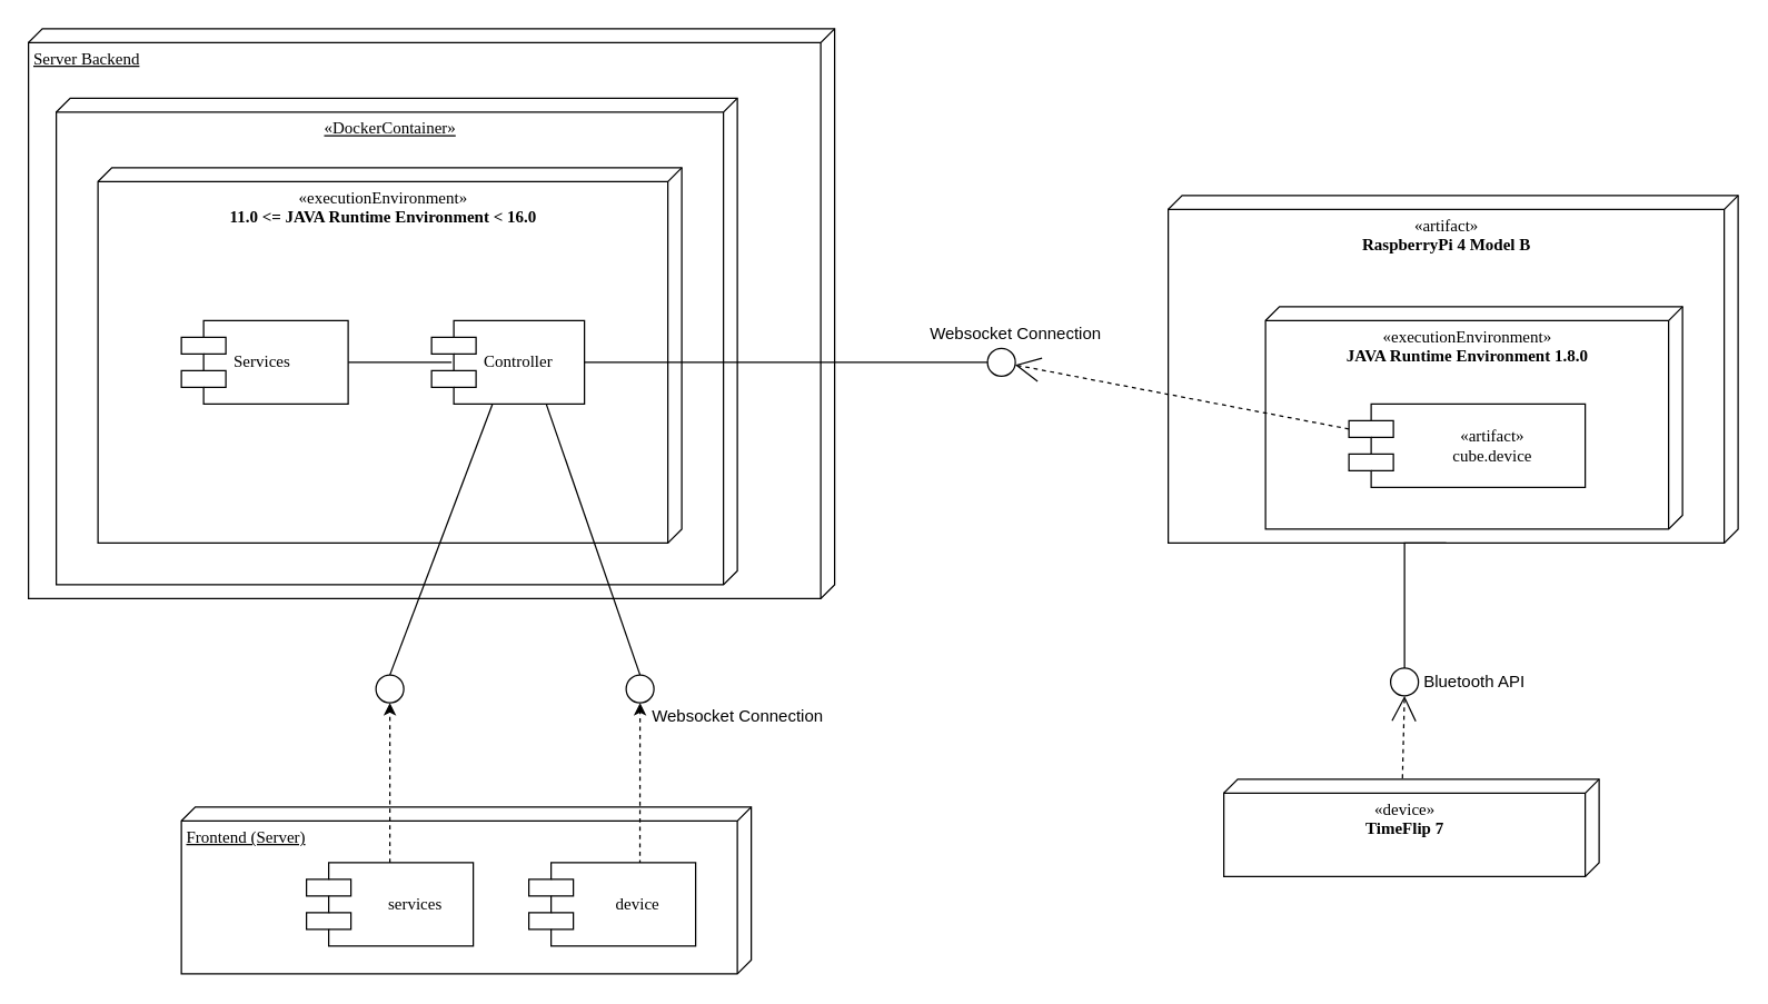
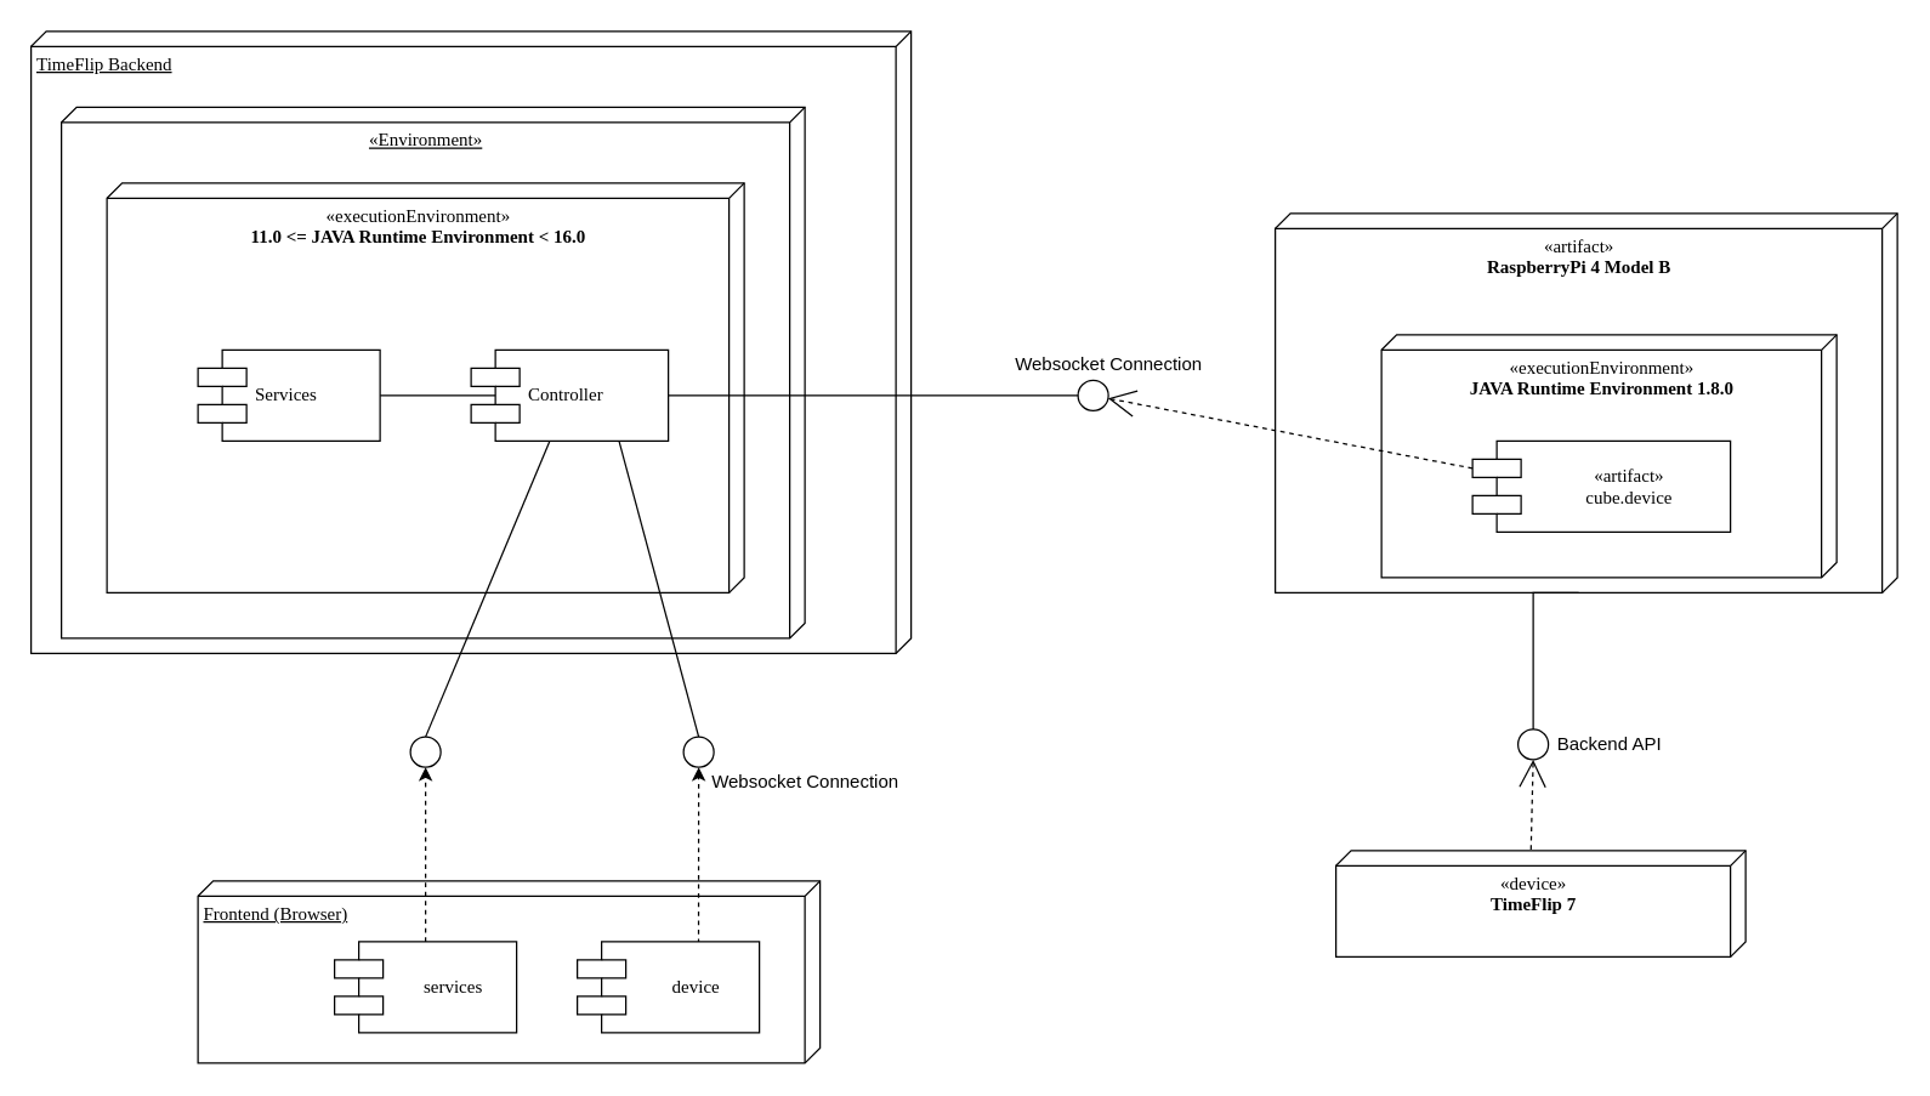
  <mxCell id="0" />
  <mxCell id="1" parent="0" />
  <mxCell id="2" value="&lt;div&gt;&lt;span&gt;«artifact»&lt;/span&gt;&lt;/div&gt;&lt;div&gt;&lt;span&gt;&lt;b&gt;RaspberryPi 4 Model B&lt;/b&gt;&lt;/span&gt;&lt;/div&gt;" style="verticalAlign=top;align=center;spacingTop=8;spacingLeft=2;spacingRight=12;shape=cube;size=10;direction=south;fontStyle=0;html=1;rounded=0;shadow=0;comic=0;labelBackgroundColor=none;strokeWidth=1;fontFamily=Verdana;fontSize=12" parent="1" vertex="1"><mxGeometry x="840" y="140" width="410" height="250" as="geometry" /></mxCell>
  <mxCell id="3" value="&lt;div&gt;«device»&lt;/div&gt;&lt;div&gt;&lt;b&gt;TimeFlip 7&lt;/b&gt;&lt;/div&gt;" style="verticalAlign=top;align=center;spacingTop=8;spacingLeft=2;spacingRight=12;shape=cube;size=10;direction=south;fontStyle=0;html=1;rounded=0;shadow=0;comic=0;labelBackgroundColor=none;strokeWidth=1;fontFamily=Verdana;fontSize=12" parent="1" vertex="1"><mxGeometry x="880" y="560" width="270" height="70" as="geometry" /></mxCell>
  <mxCell id="4" value="" style="ellipse;whiteSpace=wrap;html=1;rounded=0;shadow=0;comic=0;labelBackgroundColor=none;strokeWidth=1;fontFamily=Verdana;fontSize=12;align=center;" parent="1" vertex="1"><mxGeometry x="710" y="250" width="20" height="20" as="geometry" /></mxCell>
  <mxCell id="5" value="" style="ellipse;whiteSpace=wrap;html=1;rounded=0;shadow=0;comic=0;labelBackgroundColor=none;strokeWidth=1;fontFamily=Verdana;fontSize=12;align=center;" parent="1" vertex="1"><mxGeometry x="1000" y="480" width="20" height="20" as="geometry" /></mxCell>
  <mxCell id="6" style="rounded=0;html=1;dashed=1;labelBackgroundColor=none;startArrow=none;startFill=0;startSize=8;endArrow=open;endFill=0;endSize=16;fontFamily=Verdana;fontSize=12;exitX=-0.01;exitY=0.524;exitDx=0;exitDy=0;exitPerimeter=0;entryX=0.5;entryY=1;entryDx=0;entryDy=0;" parent="1" source="3" target="5" edge="1"><mxGeometry relative="1" as="geometry"><mxPoint x="960" y="630" as="sourcePoint" /><mxPoint x="951" y="530" as="targetPoint" /></mxGeometry></mxCell>
  <mxCell id="7" style="edgeStyle=elbowEdgeStyle;rounded=0;html=1;labelBackgroundColor=none;startArrow=none;startFill=0;startSize=8;endArrow=none;endFill=0;endSize=16;fontFamily=Verdana;fontSize=12;entryX=0;entryY=0;entryDx=250;entryDy=210;entryPerimeter=0;exitX=0.5;exitY=0;exitDx=0;exitDy=0;" parent="1" source="5" target="2" edge="1"><mxGeometry relative="1" as="geometry"><mxPoint x="1010" y="470" as="sourcePoint" /><mxPoint x="870" y="250" as="targetPoint" /><Array as="points"><mxPoint x="1010" y="420" /></Array></mxGeometry></mxCell>
- <mxCell id="8" value="Frontend (Server)" style="verticalAlign=top;align=left;spacingTop=8;spacingLeft=2;spacingRight=12;shape=cube;size=10;direction=south;fontStyle=4;html=1;rounded=0;shadow=0;comic=0;labelBackgroundColor=none;strokeWidth=1;fontFamily=Verdana;fontSize=12" vertex="1" parent="1"><mxGeometry x="130" y="580" width="410" height="120" as="geometry" /></mxCell>
+ <mxCell id="8" value="Frontend (Browser)" style="verticalAlign=top;align=left;spacingTop=8;spacingLeft=2;spacingRight=12;shape=cube;size=10;direction=south;fontStyle=4;html=1;rounded=0;shadow=0;comic=0;labelBackgroundColor=none;strokeWidth=1;fontFamily=Verdana;fontSize=12" vertex="1" parent="1"><mxGeometry x="130" y="580" width="410" height="120" as="geometry" /></mxCell>
  <mxCell id="9" style="edgeStyle=none;rounded=0;orthogonalLoop=1;jettySize=auto;html=1;entryX=0.5;entryY=1;entryDx=0;entryDy=0;endArrow=classic;endFill=1;dashed=1;exitX=0.666;exitY=0.018;exitDx=0;exitDy=0;exitPerimeter=0;" edge="1" parent="1" source="29" target="25"><mxGeometry relative="1" as="geometry" /></mxCell>
  <mxCell id="10" style="edgeStyle=none;rounded=0;orthogonalLoop=1;jettySize=auto;html=1;entryX=0.5;entryY=1;entryDx=0;entryDy=0;dashed=1;endArrow=classic;endFill=1;" edge="1" parent="1" source="11" target="28"><mxGeometry relative="1" as="geometry" /></mxCell>
  <mxCell id="11" value="services" style="shape=component;align=center;spacingLeft=36;rounded=0;shadow=0;comic=0;labelBackgroundColor=none;strokeWidth=1;fontFamily=Verdana;fontSize=12;html=1;" vertex="1" parent="1"><mxGeometry x="220" y="620" width="120" height="60" as="geometry" /></mxCell>
- <mxCell id="12" value="Server Backend" style="verticalAlign=top;align=left;spacingTop=8;spacingLeft=2;spacingRight=12;shape=cube;size=10;direction=south;fontStyle=4;html=1;rounded=0;shadow=0;comic=0;labelBackgroundColor=none;strokeWidth=1;fontFamily=Verdana;fontSize=12" vertex="1" parent="1"><mxGeometry x="20" y="20" width="580" height="410" as="geometry" /></mxCell>
+ <mxCell id="12" value="TimeFlip Backend" style="verticalAlign=top;align=left;spacingTop=8;spacingLeft=2;spacingRight=12;shape=cube;size=10;direction=south;fontStyle=4;html=1;rounded=0;shadow=0;comic=0;labelBackgroundColor=none;strokeWidth=1;fontFamily=Verdana;fontSize=12" vertex="1" parent="1"><mxGeometry x="20" y="20" width="580" height="410" as="geometry" /></mxCell>
  <mxCell id="13" value="«executionEnvironment»&lt;br&gt;&lt;b&gt;JAVA Runtime Environment 1.8.0&lt;/b&gt;" style="verticalAlign=top;align=center;spacingTop=8;spacingLeft=2;spacingRight=12;shape=cube;size=10;direction=south;fontStyle=0;html=1;rounded=0;shadow=0;comic=0;labelBackgroundColor=none;strokeWidth=1;fontFamily=Verdana;fontSize=12" vertex="1" parent="1"><mxGeometry x="910" y="220" width="300" height="160" as="geometry" /></mxCell>
  <mxCell id="14" value="&lt;div&gt;&lt;span&gt;«artifact»&lt;/span&gt;&lt;/div&gt;&lt;span&gt;&lt;div&gt;&lt;span&gt;cube.device&lt;/span&gt;&lt;/div&gt;&lt;/span&gt;" style="shape=component;align=center;spacingLeft=36;rounded=0;shadow=0;comic=0;labelBackgroundColor=none;strokeWidth=1;fontFamily=Verdana;fontSize=12;html=1;" vertex="1" parent="1"><mxGeometry x="970" y="290" width="170" height="60" as="geometry" /></mxCell>
- <mxCell id="15" value="Bluetooth API" style="text;html=1;align=center;verticalAlign=middle;resizable=0;points=[];autosize=1;strokeColor=none;" vertex="1" parent="1"><mxGeometry x="1015" y="480" width="90" height="20" as="geometry" /></mxCell>
+ <mxCell id="15" value="Backend API" style="text;html=1;align=center;verticalAlign=middle;resizable=0;points=[];autosize=1;strokeColor=none;" vertex="1" parent="1"><mxGeometry x="1015" y="480" width="90" height="20" as="geometry" /></mxCell>
  <mxCell id="16" style="edgeStyle=none;rounded=0;html=1;dashed=1;labelBackgroundColor=none;startArrow=none;startFill=0;startSize=8;endArrow=open;endFill=0;endSize=16;fontFamily=Verdana;fontSize=12;exitX=0;exitY=0.3;exitDx=0;exitDy=0;" parent="1" source="14" target="4" edge="1"><mxGeometry relative="1" as="geometry"><mxPoint x="728.235" y="400" as="sourcePoint" /></mxGeometry></mxCell>
  <mxCell id="17" value="Websocket Connection" style="text;html=1;align=center;verticalAlign=middle;resizable=0;points=[];autosize=1;strokeColor=none;" vertex="1" parent="1"><mxGeometry x="660" y="230" width="140" height="20" as="geometry" /></mxCell>
- <mxCell id="18" value="&lt;div&gt;«DockerContainer»&lt;br&gt;&lt;br&gt;&lt;/div&gt;" style="verticalAlign=top;align=center;spacingTop=8;spacingLeft=2;spacingRight=12;shape=cube;size=10;direction=south;fontStyle=4;html=1;rounded=0;shadow=0;comic=0;labelBackgroundColor=none;strokeWidth=1;fontFamily=Verdana;fontSize=12" parent="1" vertex="1"><mxGeometry x="40" y="70" width="490" height="350" as="geometry" /></mxCell>
+ <mxCell id="18" value="&lt;div&gt;«Environment»&lt;br&gt;&lt;br&gt;&lt;/div&gt;" style="verticalAlign=top;align=center;spacingTop=8;spacingLeft=2;spacingRight=12;shape=cube;size=10;direction=south;fontStyle=4;html=1;rounded=0;shadow=0;comic=0;labelBackgroundColor=none;strokeWidth=1;fontFamily=Verdana;fontSize=12" parent="1" vertex="1"><mxGeometry x="40" y="70" width="490" height="350" as="geometry" /></mxCell>
  <mxCell id="19" value="«executionEnvironment»&lt;br&gt;&lt;b&gt;11.0 &amp;lt;= JAVA Runtime Environment &amp;lt; 16.0&lt;/b&gt;" style="verticalAlign=top;align=center;spacingTop=8;spacingLeft=2;spacingRight=12;shape=cube;size=10;direction=south;fontStyle=0;html=1;rounded=0;shadow=0;comic=0;labelBackgroundColor=none;strokeWidth=1;fontFamily=Verdana;fontSize=12" vertex="1" parent="1"><mxGeometry x="70" y="120" width="420" height="270" as="geometry" /></mxCell>
  <mxCell id="20" style="edgeStyle=none;rounded=0;orthogonalLoop=1;jettySize=auto;html=1;entryX=1;entryY=0.5;entryDx=0;entryDy=0;exitX=0.131;exitY=0.5;exitDx=0;exitDy=0;exitPerimeter=0;endArrow=none;endFill=0;" edge="1" parent="1" source="21" target="23"><mxGeometry relative="1" as="geometry" /></mxCell>
- <mxCell id="21" value="Controller" style="shape=component;align=left;spacingLeft=36;rounded=0;shadow=0;comic=0;labelBackgroundColor=none;strokeWidth=1;fontFamily=Verdana;fontSize=12;html=1;" parent="1" vertex="1"><mxGeometry x="310" y="230" width="110" height="60" as="geometry" /></mxCell>
+ <mxCell id="21" value="Controller" style="shape=component;align=left;spacingLeft=36;rounded=0;shadow=0;comic=0;labelBackgroundColor=none;strokeWidth=1;fontFamily=Verdana;fontSize=12;html=1;" parent="1" vertex="1"><mxGeometry x="310" y="230" width="130" height="60" as="geometry" /></mxCell>
  <mxCell id="22" style="edgeStyle=elbowEdgeStyle;rounded=0;html=1;labelBackgroundColor=none;startArrow=none;startFill=0;startSize=8;endArrow=none;endFill=0;endSize=16;fontFamily=Verdana;fontSize=12;entryX=1;entryY=0.5;entryDx=0;entryDy=0;exitX=0;exitY=0.5;exitDx=0;exitDy=0;" parent="1" source="4" target="21" edge="1"><mxGeometry relative="1" as="geometry"><Array as="points"><mxPoint x="620" y="250" /></Array></mxGeometry></mxCell>
  <mxCell id="23" value="Services" style="shape=component;align=left;spacingLeft=36;rounded=0;shadow=0;comic=0;labelBackgroundColor=none;strokeWidth=1;fontFamily=Verdana;fontSize=12;html=1;" vertex="1" parent="1"><mxGeometry x="130" y="230" width="120" height="60" as="geometry" /></mxCell>
  <mxCell id="24" style="rounded=0;html=1;labelBackgroundColor=none;startArrow=none;startFill=0;startSize=8;endArrow=none;endFill=0;endSize=16;fontFamily=Verdana;fontSize=12;exitX=0.75;exitY=1;exitDx=0;exitDy=0;entryX=0.5;entryY=0;entryDx=0;entryDy=0;" edge="1" parent="1" source="21" target="25"><mxGeometry relative="1" as="geometry"><mxPoint x="70" y="489.5" as="sourcePoint" /><mxPoint x="395" y="490" as="targetPoint" /></mxGeometry></mxCell>
  <mxCell id="25" value="" style="ellipse;whiteSpace=wrap;html=1;rounded=0;shadow=0;comic=0;labelBackgroundColor=none;strokeWidth=1;fontFamily=Verdana;fontSize=12;align=center;" vertex="1" parent="1"><mxGeometry x="450" y="485" width="20" height="20" as="geometry" /></mxCell>
  <mxCell id="26" value="Websocket Connection" style="text;html=1;align=center;verticalAlign=middle;resizable=0;points=[];autosize=1;strokeColor=none;" vertex="1" parent="1"><mxGeometry x="460" y="505" width="140" height="20" as="geometry" /></mxCell>
  <mxCell id="27" style="rounded=0;html=1;labelBackgroundColor=none;startArrow=none;startFill=0;startSize=8;endArrow=none;endFill=0;endSize=16;fontFamily=Verdana;fontSize=12;exitX=0.399;exitY=0.998;exitDx=0;exitDy=0;entryX=0.5;entryY=0;entryDx=0;entryDy=0;exitPerimeter=0;" edge="1" parent="1" source="21" target="28"><mxGeometry relative="1" as="geometry"><mxPoint x="280" y="305" as="sourcePoint" /><mxPoint x="280" y="490" as="targetPoint" /></mxGeometry></mxCell>
  <mxCell id="28" value="" style="ellipse;whiteSpace=wrap;html=1;rounded=0;shadow=0;comic=0;labelBackgroundColor=none;strokeWidth=1;fontFamily=Verdana;fontSize=12;align=center;" vertex="1" parent="1"><mxGeometry x="270" y="485" width="20" height="20" as="geometry" /></mxCell>
  <mxCell id="29" value="device" style="shape=component;align=center;spacingLeft=36;rounded=0;shadow=0;comic=0;labelBackgroundColor=none;strokeWidth=1;fontFamily=Verdana;fontSize=12;html=1;" vertex="1" parent="1"><mxGeometry x="380" y="620" width="120" height="60" as="geometry" /></mxCell>
